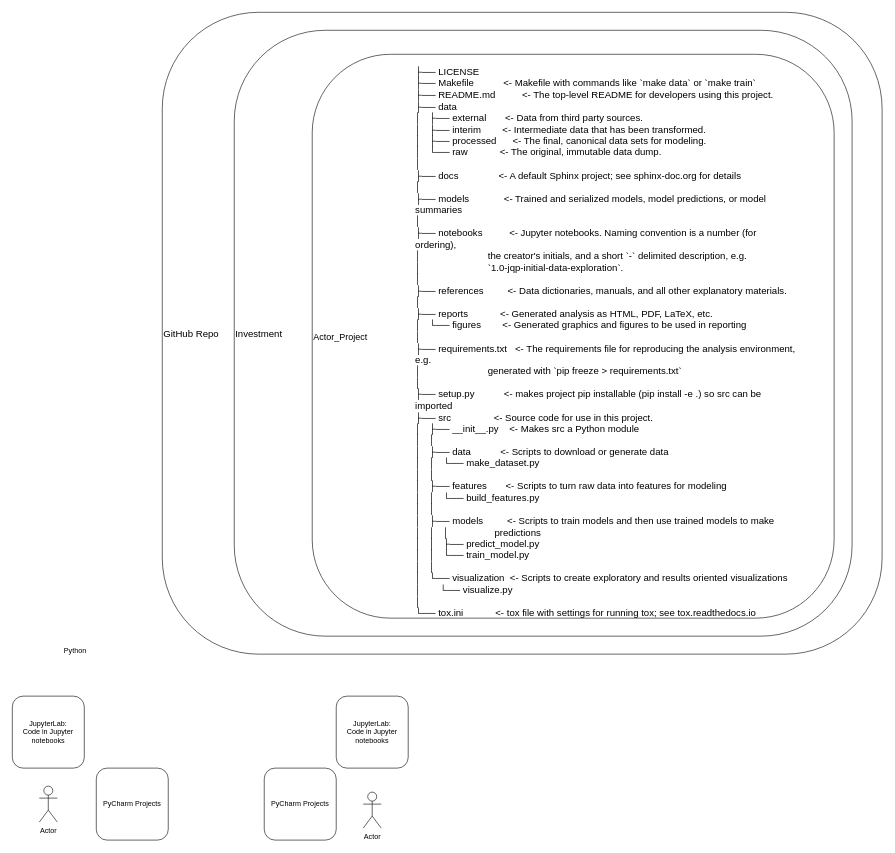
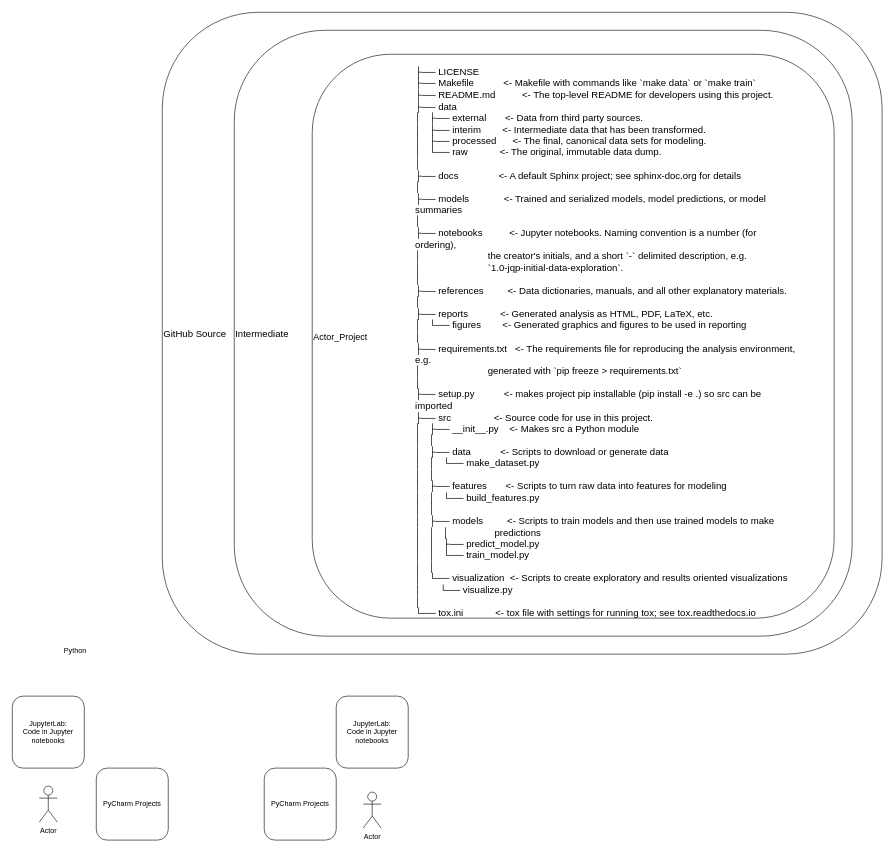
  <mxCell id="0" />
  <mxCell id="1" parent="0" />
- <mxCell id="2" value="GitHub Repo" style="rounded=1;whiteSpace=wrap;html=1;direction=south;align=left;fontSize=16;" vertex="1" parent="1"><mxGeometry x="270" y="20" width="1200" height="1070" as="geometry" /></mxCell>
- <mxCell id="3" value="Investment" style="rounded=1;whiteSpace=wrap;html=1;align=left;fontSize=16;" vertex="1" parent="1"><mxGeometry x="390" y="50" width="1030" height="1010" as="geometry" /></mxCell>
+ <mxCell id="2" value="GitHub Source" style="rounded=1;whiteSpace=wrap;html=1;direction=south;align=left;fontSize=16;" vertex="1" parent="1"><mxGeometry x="270" y="20" width="1200" height="1070" as="geometry" /></mxCell>
+ <mxCell id="3" value="Intermediate" style="rounded=1;whiteSpace=wrap;html=1;align=left;fontSize=16;" vertex="1" parent="1"><mxGeometry x="390" y="50" width="1030" height="1010" as="geometry" /></mxCell>
  <mxCell id="4" value="&lt;font style=&quot;font-size: 15px;&quot;&gt;Actor_Project&lt;/font&gt;" style="rounded=1;whiteSpace=wrap;html=1;align=left;" vertex="1" parent="1"><mxGeometry x="520" y="90" width="870" height="940" as="geometry" /></mxCell>
  <mxCell id="5" value="Actor" style="shape=umlActor;verticalLabelPosition=bottom;verticalAlign=top;html=1;outlineConnect=0;" vertex="1" parent="1"><mxGeometry x="65" y="1310" width="30" height="60" as="geometry" /></mxCell>
  <mxCell id="6" value="JupyterLab:&lt;br&gt;Code in Jupyter notebooks" style="rounded=1;whiteSpace=wrap;html=1;" vertex="1" parent="1"><mxGeometry x="20" y="1160" width="120" height="120" as="geometry" /></mxCell>
  <mxCell id="7" value="PyCharm Projects" style="rounded=1;whiteSpace=wrap;html=1;" vertex="1" parent="1"><mxGeometry x="160" y="1280" width="120" height="120" as="geometry" /></mxCell>
  <mxCell id="8" value="Actor" style="shape=umlActor;verticalLabelPosition=bottom;verticalAlign=top;html=1;outlineConnect=0;" vertex="1" parent="1"><mxGeometry x="605" y="1320" width="30" height="60" as="geometry" /></mxCell>
  <mxCell id="9" value="PyCharm Projects" style="rounded=1;whiteSpace=wrap;html=1;" vertex="1" parent="1"><mxGeometry x="440" y="1280" width="120" height="120" as="geometry" /></mxCell>
  <mxCell id="10" value="JupyterLab:&lt;br&gt;Code in Jupyter notebooks" style="rounded=1;whiteSpace=wrap;html=1;" vertex="1" parent="1"><mxGeometry x="560" y="1160" width="120" height="120" as="geometry" /></mxCell>
  <mxCell id="11" value="Python" style="text;html=1;strokeColor=none;fillColor=none;align=center;verticalAlign=middle;whiteSpace=wrap;rounded=0;" vertex="1" parent="1"><mxGeometry x="95" y="1070" width="60" height="30" as="geometry" /></mxCell>
  <mxCell id="12" value="&lt;font style=&quot;font-size: 16px;&quot;&gt;├── LICENSE&lt;br&gt;├── Makefile&amp;nbsp; &amp;nbsp; &amp;nbsp; &amp;nbsp; &amp;nbsp; &amp;nbsp;&amp;lt;- Makefile with commands like `make data` or `make train`&lt;br&gt;├── README.md&amp;nbsp; &amp;nbsp; &amp;nbsp; &amp;nbsp; &amp;nbsp; &amp;lt;- The top-level README for developers using this project.&lt;br&gt;├── data&lt;br&gt;│&amp;nbsp; &amp;nbsp;├── external&amp;nbsp; &amp;nbsp; &amp;nbsp; &amp;nbsp;&amp;lt;- Data from third party sources.&lt;br&gt;│&amp;nbsp; &amp;nbsp;├── interim&amp;nbsp; &amp;nbsp; &amp;nbsp; &amp;nbsp; &amp;lt;- Intermediate data that has been transformed.&lt;br&gt;│&amp;nbsp; &amp;nbsp;├── processed&amp;nbsp; &amp;nbsp; &amp;nbsp; &amp;lt;- The final, canonical data sets for modeling.&lt;br&gt;│&amp;nbsp; &amp;nbsp;└── raw&amp;nbsp; &amp;nbsp; &amp;nbsp; &amp;nbsp; &amp;nbsp; &amp;nbsp; &amp;lt;- The original, immutable data dump.&lt;br&gt;│&lt;br&gt;├── docs&amp;nbsp; &amp;nbsp; &amp;nbsp; &amp;nbsp; &amp;nbsp; &amp;nbsp; &amp;nbsp; &amp;nbsp;&amp;lt;- A default Sphinx project; see sphinx-doc.org for details&lt;br&gt;│&lt;br&gt;├── models&amp;nbsp; &amp;nbsp; &amp;nbsp; &amp;nbsp; &amp;nbsp; &amp;nbsp; &amp;nbsp;&amp;lt;- Trained and serialized models, model predictions, or model summaries&lt;br&gt;│&lt;br&gt;├── notebooks&amp;nbsp; &amp;nbsp; &amp;nbsp; &amp;nbsp; &amp;nbsp; &amp;lt;- Jupyter notebooks. Naming convention is a number (for ordering),&lt;br&gt;│&amp;nbsp; &amp;nbsp; &amp;nbsp; &amp;nbsp; &amp;nbsp; &amp;nbsp; &amp;nbsp; &amp;nbsp; &amp;nbsp; &amp;nbsp; &amp;nbsp; &amp;nbsp; &amp;nbsp;the creator's initials, and a short `-` delimited description, e.g.&lt;br&gt;│&amp;nbsp; &amp;nbsp; &amp;nbsp; &amp;nbsp; &amp;nbsp; &amp;nbsp; &amp;nbsp; &amp;nbsp; &amp;nbsp; &amp;nbsp; &amp;nbsp; &amp;nbsp; &amp;nbsp;`1.0-jqp-initial-data-exploration`.&lt;br&gt;│&lt;br&gt;├── references&amp;nbsp; &amp;nbsp; &amp;nbsp; &amp;nbsp; &amp;nbsp;&amp;lt;- Data dictionaries, manuals, and all other explanatory materials.&lt;br&gt;│&lt;br&gt;├── reports&amp;nbsp; &amp;nbsp; &amp;nbsp; &amp;nbsp; &amp;nbsp; &amp;nbsp; &amp;lt;- Generated analysis as HTML, PDF, LaTeX, etc.&lt;br&gt;│&amp;nbsp; &amp;nbsp;└── figures&amp;nbsp; &amp;nbsp; &amp;nbsp; &amp;nbsp; &amp;lt;- Generated graphics and figures to be used in reporting&lt;br&gt;│&lt;br&gt;├── requirements.txt&amp;nbsp; &amp;nbsp;&amp;lt;- The requirements file for reproducing the analysis environment, e.g.&lt;br&gt;│&amp;nbsp; &amp;nbsp; &amp;nbsp; &amp;nbsp; &amp;nbsp; &amp;nbsp; &amp;nbsp; &amp;nbsp; &amp;nbsp; &amp;nbsp; &amp;nbsp; &amp;nbsp; &amp;nbsp;generated with `pip freeze &amp;gt; requirements.txt`&lt;br&gt;│&lt;br&gt;├── setup.py&amp;nbsp; &amp;nbsp; &amp;nbsp; &amp;nbsp; &amp;nbsp; &amp;nbsp;&amp;lt;- makes project pip installable (pip install -e .) so src can be imported&lt;br&gt;├── src&amp;nbsp; &amp;nbsp; &amp;nbsp; &amp;nbsp; &amp;nbsp; &amp;nbsp; &amp;nbsp; &amp;nbsp; &amp;lt;- Source code for use in this project.&lt;br&gt;│&amp;nbsp; &amp;nbsp;├── __init__.py&amp;nbsp; &amp;nbsp; &amp;lt;- Makes src a Python module&lt;br&gt;│&amp;nbsp; &amp;nbsp;│&lt;br&gt;│&amp;nbsp; &amp;nbsp;├── data&amp;nbsp; &amp;nbsp; &amp;nbsp; &amp;nbsp; &amp;nbsp; &amp;nbsp;&amp;lt;- Scripts to download or generate data&lt;br&gt;│&amp;nbsp; &amp;nbsp;│&amp;nbsp; &amp;nbsp;└── make_dataset.py&lt;br&gt;│&amp;nbsp; &amp;nbsp;│&lt;br&gt;│&amp;nbsp; &amp;nbsp;├── features&amp;nbsp; &amp;nbsp; &amp;nbsp; &amp;nbsp;&amp;lt;- Scripts to turn raw data into features for modeling&lt;br&gt;│&amp;nbsp; &amp;nbsp;│&amp;nbsp; &amp;nbsp;└── build_features.py&lt;br&gt;│&amp;nbsp; &amp;nbsp;│&lt;br&gt;│&amp;nbsp; &amp;nbsp;├── models&amp;nbsp; &amp;nbsp; &amp;nbsp; &amp;nbsp; &amp;nbsp;&amp;lt;- Scripts to train models and then use trained models to make&lt;br&gt;│&amp;nbsp; &amp;nbsp;│&amp;nbsp; &amp;nbsp;│&amp;nbsp; &amp;nbsp; &amp;nbsp; &amp;nbsp; &amp;nbsp; &amp;nbsp; &amp;nbsp; &amp;nbsp; &amp;nbsp;predictions&lt;br&gt;│&amp;nbsp; &amp;nbsp;│&amp;nbsp; &amp;nbsp;├── predict_model.py&lt;br&gt;│&amp;nbsp; &amp;nbsp;│&amp;nbsp; &amp;nbsp;└── train_model.py&lt;br&gt;│&amp;nbsp; &amp;nbsp;│&lt;br&gt;│&amp;nbsp; &amp;nbsp;└── visualization&amp;nbsp; &amp;lt;- Scripts to create exploratory and results oriented visualizations&lt;br&gt;│&amp;nbsp; &amp;nbsp; &amp;nbsp; &amp;nbsp;└── visualize.py&lt;br&gt;│&lt;br&gt;└── tox.ini&amp;nbsp; &amp;nbsp; &amp;nbsp; &amp;nbsp; &amp;nbsp; &amp;nbsp; &amp;lt;- tox file with settings for running tox; see tox.readthedocs.io&lt;/font&gt;" style="text;html=1;strokeColor=none;fillColor=none;align=left;verticalAlign=middle;whiteSpace=wrap;rounded=0;" vertex="1" parent="1"><mxGeometry x="690" y="160" width="640" height="820" as="geometry" /></mxCell>
